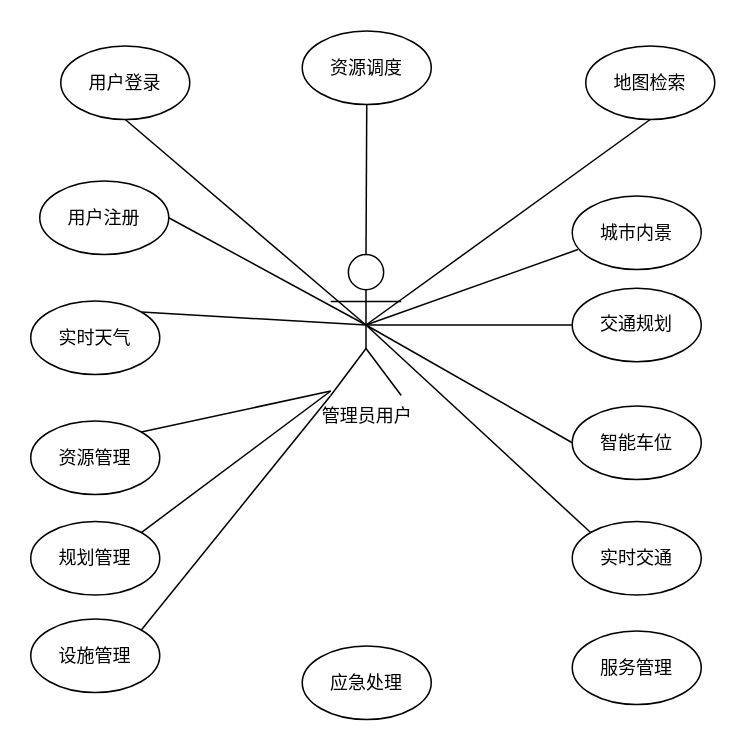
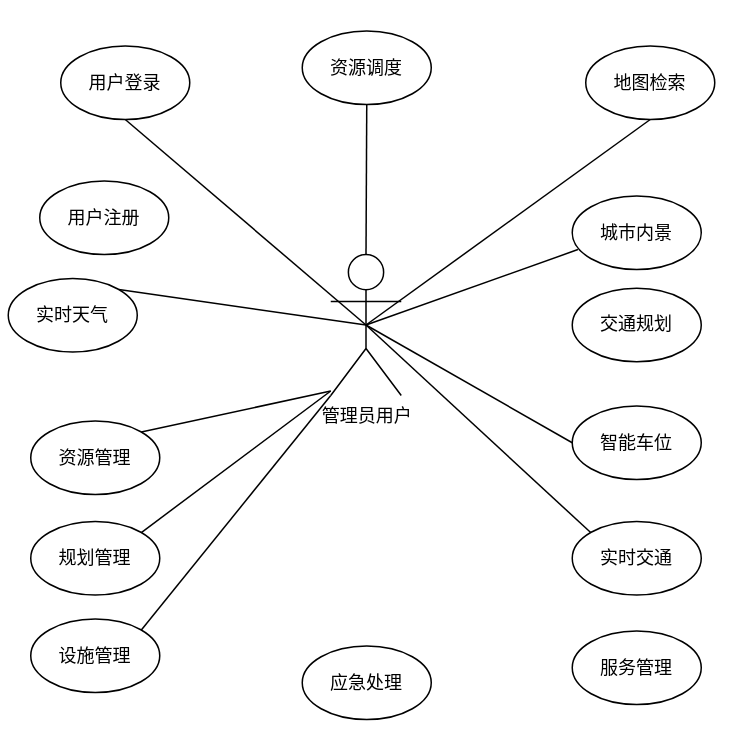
  <mxCell id="0" />
  <mxCell id="1" parent="0" />
  <mxCell id="2" style="edgeStyle=none;rounded=0;orthogonalLoop=1;jettySize=auto;html=1;exitX=0.5;exitY=0.5;exitDx=0;exitDy=0;exitPerimeter=0;entryX=0;entryY=0.5;entryDx=0;entryDy=0;strokeColor=default;endArrow=none;endFill=0;" parent="1" source="9" target="16" edge="1"><mxGeometry relative="1" as="geometry" /></mxCell>
- <mxCell id="3" style="edgeStyle=none;rounded=0;orthogonalLoop=1;jettySize=auto;html=1;exitX=0.5;exitY=0.5;exitDx=0;exitDy=0;exitPerimeter=0;entryX=1;entryY=0.5;entryDx=0;entryDy=0;strokeColor=default;endArrow=none;endFill=0;" parent="1" source="9" target="11" edge="1"><mxGeometry relative="1" as="geometry" /></mxCell>
  <mxCell id="4" style="edgeStyle=none;rounded=0;orthogonalLoop=1;jettySize=auto;html=1;exitX=0.5;exitY=0.5;exitDx=0;exitDy=0;exitPerimeter=0;entryX=1;entryY=0;entryDx=0;entryDy=0;endArrow=none;endFill=0;" parent="1" source="9" target="14" edge="1"><mxGeometry relative="1" as="geometry" /></mxCell>
  <mxCell id="5" style="edgeStyle=none;rounded=0;orthogonalLoop=1;jettySize=auto;html=1;exitX=0.5;exitY=0.5;exitDx=0;exitDy=0;exitPerimeter=0;entryX=0;entryY=0;entryDx=0;entryDy=0;endArrow=none;endFill=0;" parent="1" source="9" target="15" edge="1"><mxGeometry relative="1" as="geometry" /></mxCell>
  <mxCell id="6" style="edgeStyle=none;rounded=0;orthogonalLoop=1;jettySize=auto;html=1;exitX=0.5;exitY=0.5;exitDx=0;exitDy=0;exitPerimeter=0;entryX=0.5;entryY=1;entryDx=0;entryDy=0;endArrow=none;endFill=0;" parent="1" source="9" target="10" edge="1"><mxGeometry relative="1" as="geometry" /></mxCell>
- <mxCell id="7" style="edgeStyle=none;rounded=0;orthogonalLoop=1;jettySize=auto;html=1;exitX=0.5;exitY=0.5;exitDx=0;exitDy=0;exitPerimeter=0;entryX=0;entryY=0.5;entryDx=0;entryDy=0;endArrow=none;endFill=0;" parent="1" source="9" target="17" edge="1"><mxGeometry relative="1" as="geometry" /></mxCell>
  <mxCell id="8" style="rounded=0;orthogonalLoop=1;jettySize=auto;html=1;exitX=0.5;exitY=0;exitDx=0;exitDy=0;exitPerimeter=0;entryX=0.5;entryY=1;entryDx=0;entryDy=0;endArrow=none;endFill=0;" parent="1" source="9" target="26" edge="1"><mxGeometry relative="1" as="geometry" /></mxCell>
  <mxCell id="9" value="管理员用户" style="shape=umlActor;verticalLabelPosition=bottom;verticalAlign=top;html=1;outlineConnect=0;strokeColor=default;" parent="1" vertex="1"><mxGeometry x="220" y="169" width="47" height="94" as="geometry" /></mxCell>
  <mxCell id="10" value="用户登录" style="ellipse;whiteSpace=wrap;html=1;strokeColor=default;" parent="1" vertex="1"><mxGeometry x="40" y="30" width="86" height="49" as="geometry" /></mxCell>
  <mxCell id="11" value="用户注册" style="ellipse;whiteSpace=wrap;html=1;strokeColor=default;" parent="1" vertex="1"><mxGeometry x="26" y="120" width="86" height="49" as="geometry" /></mxCell>
  <mxCell id="12" value="地图检索" style="ellipse;whiteSpace=wrap;html=1;strokeColor=default;" parent="1" vertex="1"><mxGeometry x="390" y="30" width="86" height="49" as="geometry" /></mxCell>
  <mxCell id="13" value="城市内景" style="ellipse;whiteSpace=wrap;html=1;strokeColor=default;" parent="1" vertex="1"><mxGeometry x="381" y="130" width="86" height="49" as="geometry" /></mxCell>
- <mxCell id="14" value="实时天气" style="ellipse;whiteSpace=wrap;html=1;strokeColor=default;" parent="1" vertex="1"><mxGeometry x="20" y="200" width="86" height="49" as="geometry" /></mxCell>
+ <mxCell id="14" value="实时天气" style="ellipse;whiteSpace=wrap;html=1;strokeColor=default;" parent="1" vertex="1"><mxGeometry x="5" y="185" width="86" height="49" as="geometry" /></mxCell>
  <mxCell id="15" value="实时交通" style="ellipse;whiteSpace=wrap;html=1;strokeColor=default;" parent="1" vertex="1"><mxGeometry x="381" y="347" width="86" height="49" as="geometry" /></mxCell>
  <mxCell id="16" value="智能车位" style="ellipse;whiteSpace=wrap;html=1;strokeColor=default;" parent="1" vertex="1"><mxGeometry x="381" y="270" width="86" height="49" as="geometry" /></mxCell>
  <mxCell id="17" value="交通规划" style="ellipse;whiteSpace=wrap;html=1;strokeColor=default;" parent="1" vertex="1"><mxGeometry x="381" y="191.5" width="86" height="49" as="geometry" /></mxCell>
  <mxCell id="18" style="edgeStyle=none;rounded=0;orthogonalLoop=1;jettySize=auto;html=1;exitX=0.5;exitY=0.5;exitDx=0;exitDy=0;exitPerimeter=0;entryX=0.044;entryY=0.729;entryDx=0;entryDy=0;entryPerimeter=0;endArrow=none;endFill=0;" parent="1" source="9" target="13" edge="1"><mxGeometry relative="1" as="geometry" /></mxCell>
  <mxCell id="19" style="edgeStyle=none;rounded=0;orthogonalLoop=1;jettySize=auto;html=1;exitX=0.5;exitY=1;exitDx=0;exitDy=0;entryX=0.5;entryY=0.5;entryDx=0;entryDy=0;entryPerimeter=0;endArrow=none;endFill=0;" parent="1" source="12" target="9" edge="1"><mxGeometry relative="1" as="geometry" /></mxCell>
  <mxCell id="20" style="rounded=0;orthogonalLoop=1;jettySize=auto;html=1;exitX=1;exitY=0;exitDx=0;exitDy=0;endArrow=none;endFill=0;" parent="1" source="21" edge="1"><mxGeometry relative="1" as="geometry"><mxPoint x="220" y="260" as="targetPoint" /></mxGeometry></mxCell>
  <mxCell id="21" value="资源管理" style="ellipse;whiteSpace=wrap;html=1;strokeColor=default;" parent="1" vertex="1"><mxGeometry x="20" y="280" width="86" height="49" as="geometry" /></mxCell>
  <mxCell id="22" style="rounded=0;orthogonalLoop=1;jettySize=auto;html=1;exitX=1;exitY=0;exitDx=0;exitDy=0;endArrow=none;endFill=0;" parent="1" source="23" edge="1"><mxGeometry relative="1" as="geometry"><mxPoint x="220" y="260" as="targetPoint" /></mxGeometry></mxCell>
  <mxCell id="23" value="规划管理" style="ellipse;whiteSpace=wrap;html=1;strokeColor=default;" parent="1" vertex="1"><mxGeometry x="20" y="347" width="86" height="49" as="geometry" /></mxCell>
  <mxCell id="24" value="设施管理" style="ellipse;whiteSpace=wrap;html=1;strokeColor=default;" parent="1" vertex="1"><mxGeometry x="20" y="412" width="86" height="49" as="geometry" /></mxCell>
  <mxCell id="25" value="服务管理" style="ellipse;whiteSpace=wrap;html=1;strokeColor=default;" parent="1" vertex="1"><mxGeometry x="381" y="420" width="86" height="49" as="geometry" /></mxCell>
  <mxCell id="26" value="资源调度" style="ellipse;whiteSpace=wrap;html=1;strokeColor=default;" parent="1" vertex="1"><mxGeometry x="201" y="20" width="86" height="49" as="geometry" /></mxCell>
  <mxCell id="27" value="应急处理" style="ellipse;whiteSpace=wrap;html=1;strokeColor=default;" parent="1" vertex="1"><mxGeometry x="201" y="430" width="86" height="49" as="geometry" /></mxCell>
  <mxCell id="28" style="rounded=0;orthogonalLoop=1;jettySize=auto;html=1;exitX=1;exitY=0;exitDx=0;exitDy=0;entryX=0;entryY=1;entryDx=0;entryDy=0;entryPerimeter=0;endArrow=none;endFill=0;" parent="1" source="24" target="9" edge="1"><mxGeometry relative="1" as="geometry" /></mxCell>
